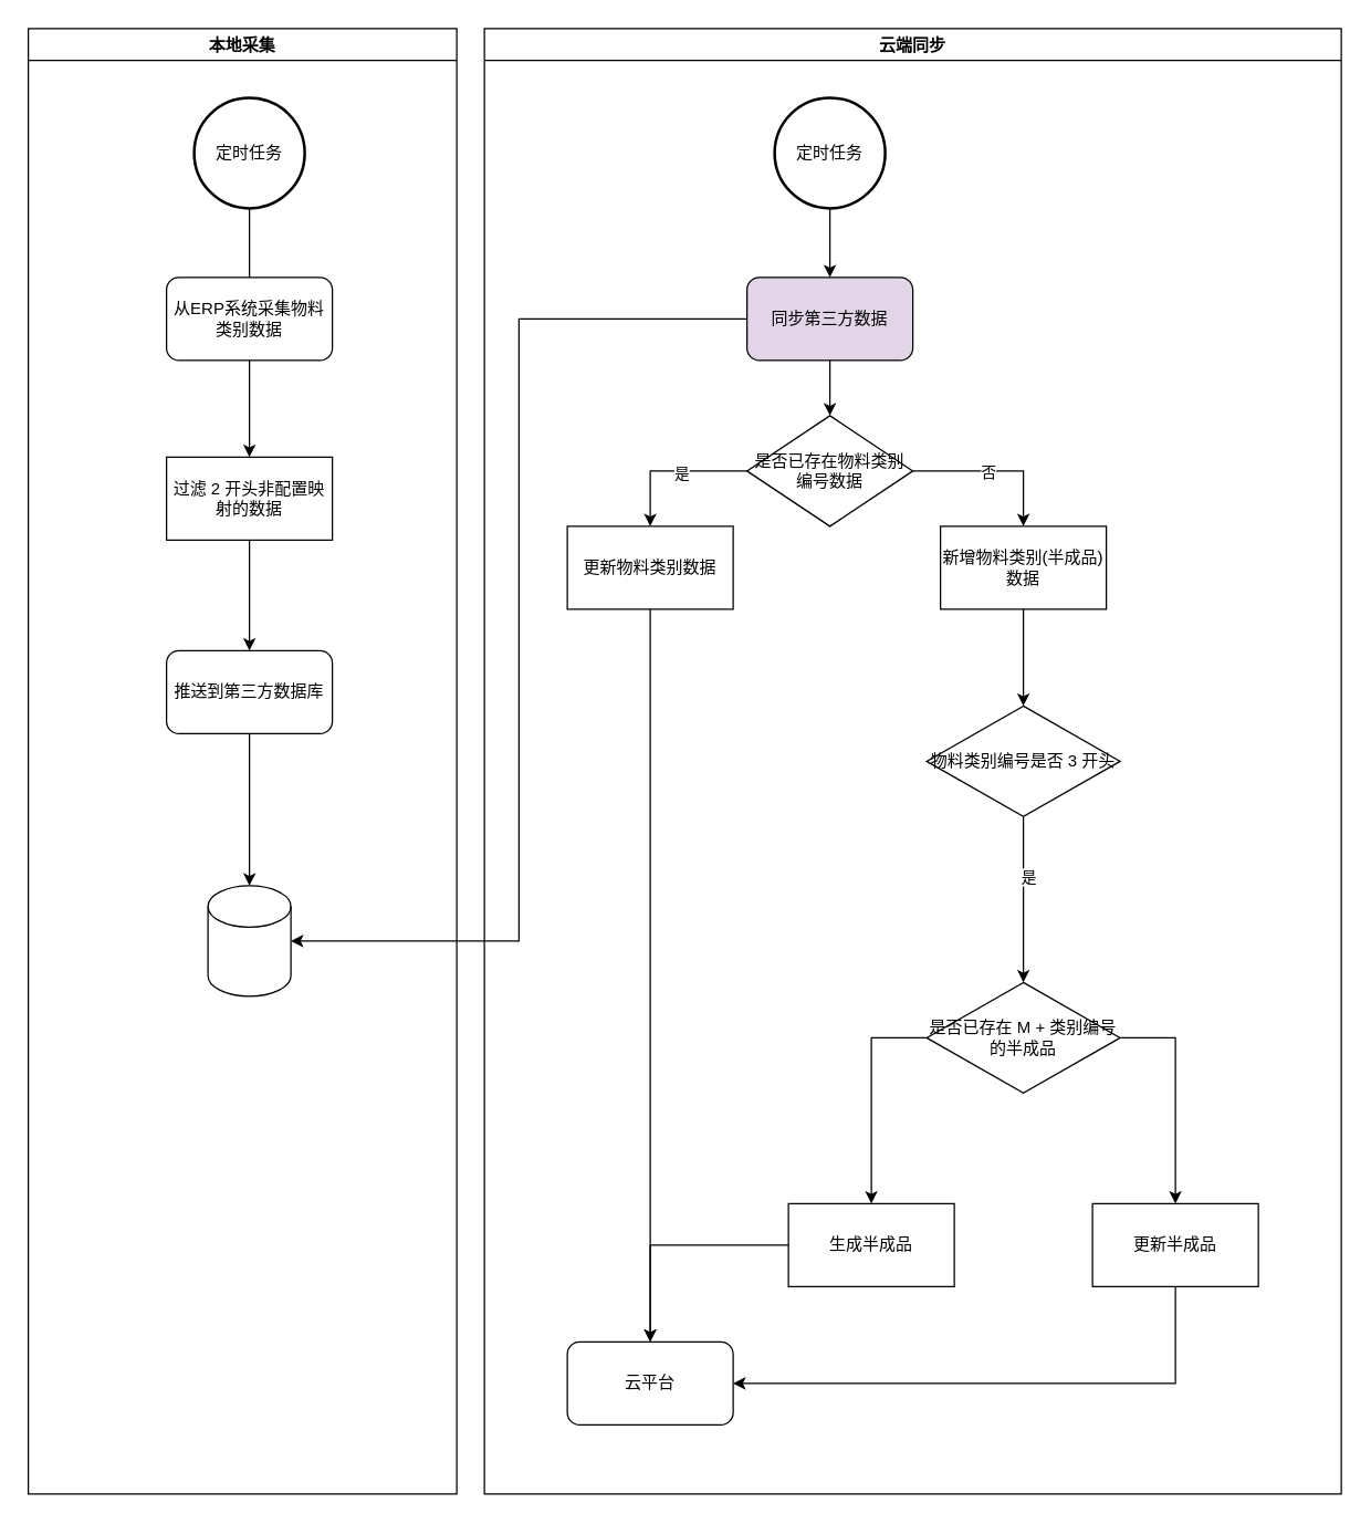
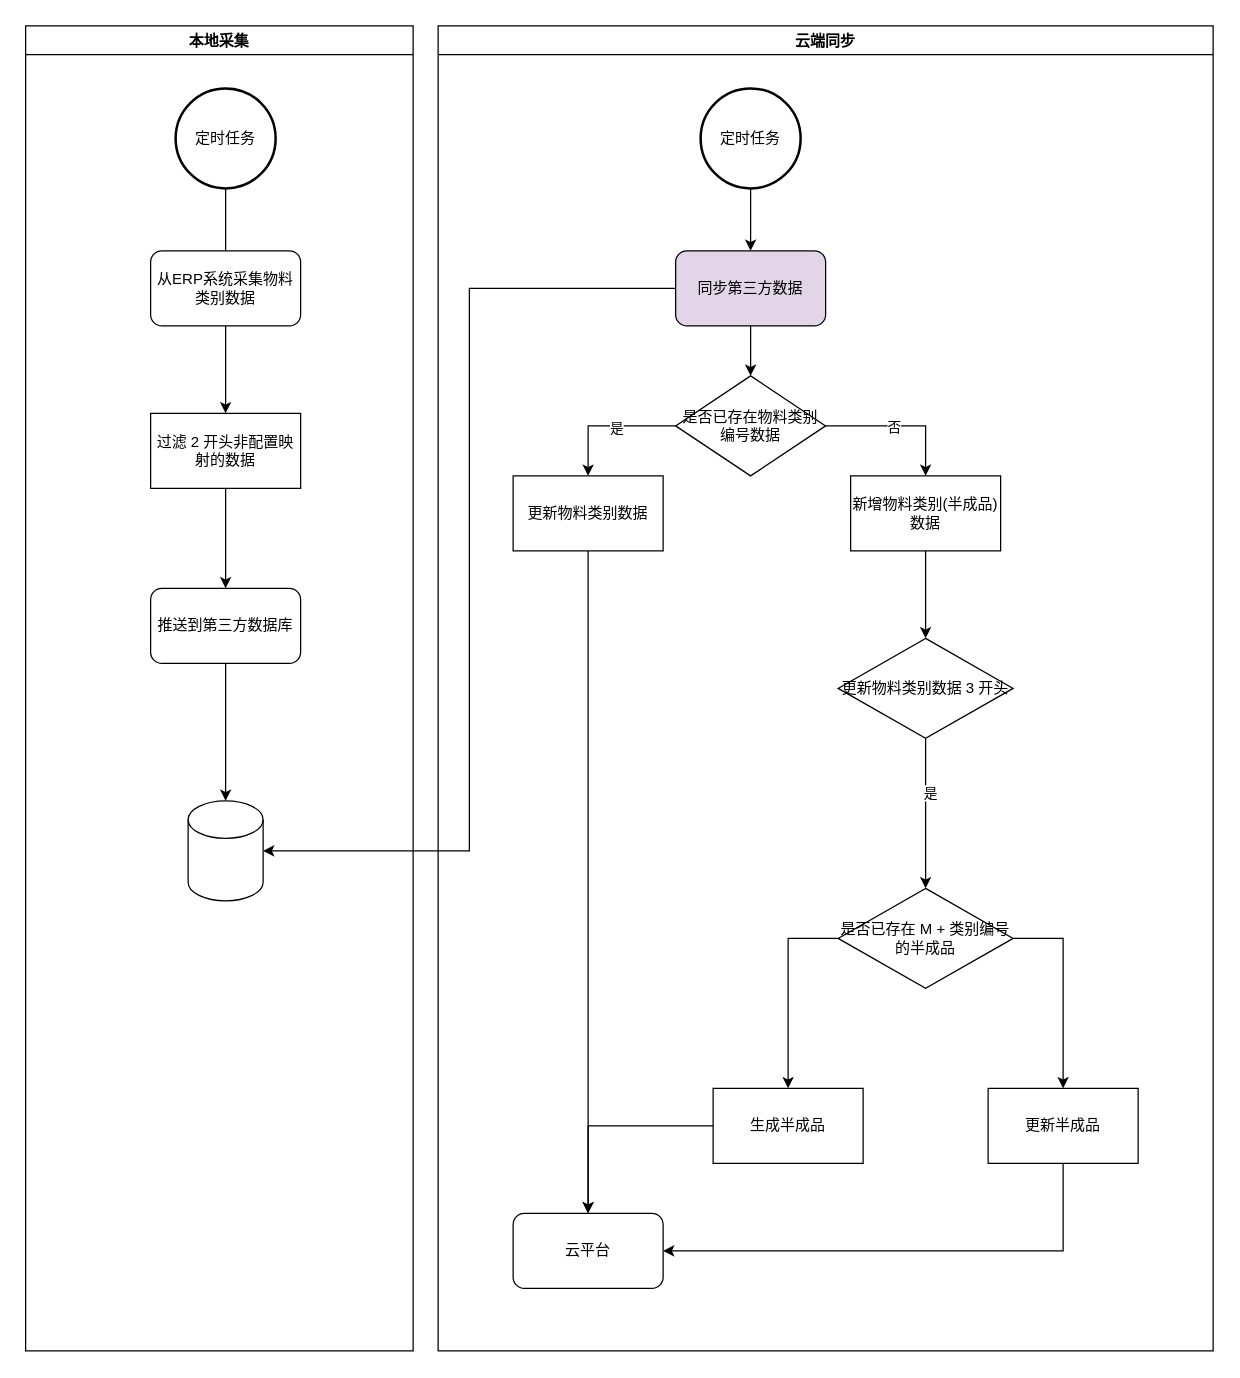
  <mxCell id="0" />
  <mxCell id="1" parent="0" />
  <mxCell id="2" style="edgeStyle=orthogonalEdgeStyle;rounded=0;orthogonalLoop=1;jettySize=auto;html=1;exitX=0.5;exitY=1;exitDx=0;exitDy=0;exitPerimeter=0;" edge="1" parent="1" source="10"><mxGeometry relative="1" as="geometry"><mxPoint x="180" y="220" as="targetPoint" /></mxGeometry></mxCell>
  <mxCell id="3" style="edgeStyle=orthogonalEdgeStyle;rounded=0;orthogonalLoop=1;jettySize=auto;html=1;exitX=0.5;exitY=1;exitDx=0;exitDy=0;" edge="1" parent="1" source="11"><mxGeometry relative="1" as="geometry"><mxPoint x="180" y="330" as="targetPoint" /></mxGeometry></mxCell>
  <mxCell id="4" style="edgeStyle=orthogonalEdgeStyle;rounded=0;orthogonalLoop=1;jettySize=auto;html=1;exitX=0.5;exitY=1;exitDx=0;exitDy=0;entryX=0.5;entryY=0;entryDx=0;entryDy=0;" edge="1" parent="1" source="5" target="8"><mxGeometry relative="1" as="geometry" /></mxCell>
  <mxCell id="5" value="过滤 2 开头非配置映射的数据" style="rounded=0;whiteSpace=wrap;html=1;" vertex="1" parent="1"><mxGeometry x="120" y="330" width="120" height="60" as="geometry" /></mxCell>
  <mxCell id="6" value="本地采集" style="swimlane;" vertex="1" parent="1"><mxGeometry y="20" width="310" height="1060" as="geometry" x="20" /></mxCell>
  <mxCell id="7" style="edgeStyle=orthogonalEdgeStyle;rounded=0;orthogonalLoop=1;jettySize=auto;html=1;exitX=0.5;exitY=1;exitDx=0;exitDy=0;entryX=0.5;entryY=0;entryDx=0;entryDy=0;entryPerimeter=0;" edge="1" parent="6" source="8" target="9"><mxGeometry relative="1" as="geometry" /></mxCell>
  <mxCell id="8" value="推送到第三方数据库" style="rounded=1;whiteSpace=wrap;html=1;" vertex="1" parent="6"><mxGeometry x="100" y="450" width="120" height="60" as="geometry" /></mxCell>
  <mxCell id="9" value="" style="shape=cylinder3;whiteSpace=wrap;html=1;boundedLbl=1;backgroundOutline=1;size=15;" vertex="1" parent="6"><mxGeometry x="130" y="620" width="60" height="80" as="geometry" /></mxCell>
  <mxCell id="10" value="定时任务" style="strokeWidth=2;html=1;shape=mxgraph.flowchart.start_2;whiteSpace=wrap;" vertex="1" parent="6"><mxGeometry x="120" y="50" width="80" height="80" as="geometry" /></mxCell>
  <mxCell id="11" value="从ERP系统采集物料类别数据" style="rounded=1;whiteSpace=wrap;html=1;" vertex="1" parent="6"><mxGeometry x="100" y="180" width="120" height="60" as="geometry" /></mxCell>
  <mxCell id="12" value="云端同步" style="swimlane;" vertex="1" parent="1"><mxGeometry x="350" y="20" width="620" height="1060" as="geometry" /></mxCell>
  <mxCell id="13" style="edgeStyle=orthogonalEdgeStyle;rounded=0;orthogonalLoop=1;jettySize=auto;html=1;exitX=0.5;exitY=1;exitDx=0;exitDy=0;exitPerimeter=0;entryX=0.5;entryY=0;entryDx=0;entryDy=0;" edge="1" parent="12" source="14" target="16"><mxGeometry relative="1" as="geometry" /></mxCell>
  <mxCell id="14" value="定时任务" style="strokeWidth=2;html=1;shape=mxgraph.flowchart.start_2;whiteSpace=wrap;" vertex="1" parent="12"><mxGeometry x="210" y="50" width="80" height="80" as="geometry" /></mxCell>
  <mxCell id="15" style="edgeStyle=orthogonalEdgeStyle;rounded=0;orthogonalLoop=1;jettySize=auto;html=1;exitX=0.5;exitY=1;exitDx=0;exitDy=0;entryX=0.5;entryY=0;entryDx=0;entryDy=0;" edge="1" parent="12" source="16" target="21"><mxGeometry relative="1" as="geometry" /></mxCell>
  <mxCell id="16" value="同步第三方数据" style="rounded=1;whiteSpace=wrap;html=1;fillColor=#e1d5e7;" vertex="1" parent="12"><mxGeometry x="190" y="180" width="120" height="60" as="geometry" /></mxCell>
  <mxCell id="17" style="edgeStyle=orthogonalEdgeStyle;rounded=0;orthogonalLoop=1;jettySize=auto;html=1;exitX=0;exitY=0.5;exitDx=0;exitDy=0;entryX=0.5;entryY=0;entryDx=0;entryDy=0;" edge="1" parent="12" source="21" target="22"><mxGeometry relative="1" as="geometry" /></mxCell>
  <mxCell id="18" value="是" style="edgeLabel;html=1;align=center;verticalAlign=middle;resizable=0;points=[];" vertex="1" connectable="0" parent="17"><mxGeometry x="-0.135" y="1" relative="1" as="geometry"><mxPoint as="offset" /></mxGeometry></mxCell>
  <mxCell id="19" style="edgeStyle=orthogonalEdgeStyle;rounded=0;orthogonalLoop=1;jettySize=auto;html=1;exitX=1;exitY=0.5;exitDx=0;exitDy=0;entryX=0.5;entryY=0;entryDx=0;entryDy=0;" edge="1" parent="12" source="21" target="24"><mxGeometry relative="1" as="geometry" /></mxCell>
  <mxCell id="20" value="否" style="edgeLabel;html=1;align=center;verticalAlign=middle;resizable=0;points=[];" vertex="1" connectable="0" parent="19"><mxGeometry x="-0.096" relative="1" as="geometry"><mxPoint as="offset" /></mxGeometry></mxCell>
  <mxCell id="21" value="是否已存在物料类别编号数据" style="rhombus;whiteSpace=wrap;html=1;" vertex="1" parent="12"><mxGeometry x="190" y="280" width="120" height="80" as="geometry" /></mxCell>
  <mxCell id="22" value="更新物料类别数据" style="rounded=0;whiteSpace=wrap;html=1;" vertex="1" parent="12"><mxGeometry x="60" y="360" width="120" height="60" as="geometry" /></mxCell>
  <mxCell id="23" style="edgeStyle=orthogonalEdgeStyle;rounded=0;orthogonalLoop=1;jettySize=auto;html=1;exitX=0.5;exitY=1;exitDx=0;exitDy=0;entryX=0.5;entryY=0;entryDx=0;entryDy=0;" edge="1" parent="12" source="24" target="27"><mxGeometry relative="1" as="geometry" /></mxCell>
  <mxCell id="24" value="新增物料类别(半成品)数据" style="rounded=0;whiteSpace=wrap;html=1;" vertex="1" parent="12"><mxGeometry x="330" y="360" width="120" height="60" as="geometry" /></mxCell>
  <mxCell id="25" style="edgeStyle=orthogonalEdgeStyle;rounded=0;orthogonalLoop=1;jettySize=auto;html=1;exitX=0.5;exitY=1;exitDx=0;exitDy=0;entryX=0.5;entryY=0;entryDx=0;entryDy=0;" edge="1" parent="12" source="27" target="30"><mxGeometry relative="1" as="geometry" /></mxCell>
  <mxCell id="26" value="是" style="edgeLabel;html=1;align=center;verticalAlign=middle;resizable=0;points=[];" vertex="1" connectable="0" parent="25"><mxGeometry x="-0.305" y="3" relative="1" as="geometry"><mxPoint y="1" as="offset" /></mxGeometry></mxCell>
- <mxCell id="27" value="物料类别编号是否 3 开头" style="rhombus;whiteSpace=wrap;html=1;" vertex="1" parent="12"><mxGeometry x="320" y="490" width="140" height="80" as="geometry" /></mxCell>
+ <mxCell id="27" value="更新物料类别数据 3 开头" style="rhombus;whiteSpace=wrap;html=1;" vertex="1" parent="12"><mxGeometry x="320" y="490" width="140" height="80" as="geometry" /></mxCell>
  <mxCell id="28" style="edgeStyle=orthogonalEdgeStyle;rounded=0;orthogonalLoop=1;jettySize=auto;html=1;exitX=1;exitY=0.5;exitDx=0;exitDy=0;entryX=0.5;entryY=0;entryDx=0;entryDy=0;" edge="1" parent="12" source="30" target="36"><mxGeometry relative="1" as="geometry" /></mxCell>
  <mxCell id="29" style="edgeStyle=orthogonalEdgeStyle;rounded=0;orthogonalLoop=1;jettySize=auto;html=1;exitX=0;exitY=0.5;exitDx=0;exitDy=0;entryX=0.5;entryY=0;entryDx=0;entryDy=0;" edge="1" parent="12" source="30" target="33"><mxGeometry relative="1" as="geometry" /></mxCell>
  <mxCell id="30" value="是否已存在 M + 类别编号的半成品" style="rhombus;whiteSpace=wrap;html=1;" vertex="1" parent="12"><mxGeometry x="320" y="690" width="140" height="80" as="geometry" /></mxCell>
  <mxCell id="31" value="云平台" style="rounded=1;whiteSpace=wrap;html=1;" vertex="1" parent="12"><mxGeometry x="60" y="950" width="120" height="60" as="geometry" /></mxCell>
  <mxCell id="32" style="edgeStyle=orthogonalEdgeStyle;rounded=0;orthogonalLoop=1;jettySize=auto;html=1;exitX=0.5;exitY=1;exitDx=0;exitDy=0;entryX=0.5;entryY=0;entryDx=0;entryDy=0;" edge="1" parent="12" source="22" target="31"><mxGeometry relative="1" as="geometry" /></mxCell>
  <mxCell id="33" value="生成半成品" style="rounded=0;whiteSpace=wrap;html=1;" vertex="1" parent="12"><mxGeometry x="220" y="850" width="120" height="60" as="geometry" /></mxCell>
  <mxCell id="34" style="edgeStyle=orthogonalEdgeStyle;rounded=0;orthogonalLoop=1;jettySize=auto;html=1;exitX=0;exitY=0.5;exitDx=0;exitDy=0;entryX=0.5;entryY=0;entryDx=0;entryDy=0;" edge="1" parent="12" source="33" target="31"><mxGeometry relative="1" as="geometry" /></mxCell>
  <mxCell id="35" style="edgeStyle=orthogonalEdgeStyle;rounded=0;orthogonalLoop=1;jettySize=auto;html=1;exitX=0.5;exitY=1;exitDx=0;exitDy=0;entryX=1;entryY=0.5;entryDx=0;entryDy=0;" edge="1" parent="12" source="36" target="31"><mxGeometry relative="1" as="geometry" /></mxCell>
  <mxCell id="36" value="更新半成品" style="rounded=0;whiteSpace=wrap;html=1;" vertex="1" parent="12"><mxGeometry x="440" y="850" width="120" height="60" as="geometry" /></mxCell>
  <mxCell id="37" style="edgeStyle=orthogonalEdgeStyle;rounded=0;orthogonalLoop=1;jettySize=auto;html=1;exitX=0;exitY=0.5;exitDx=0;exitDy=0;entryX=1;entryY=0.5;entryDx=0;entryDy=0;entryPerimeter=0;" edge="1" parent="1" source="16" target="9"><mxGeometry relative="1" as="geometry" /></mxCell>
